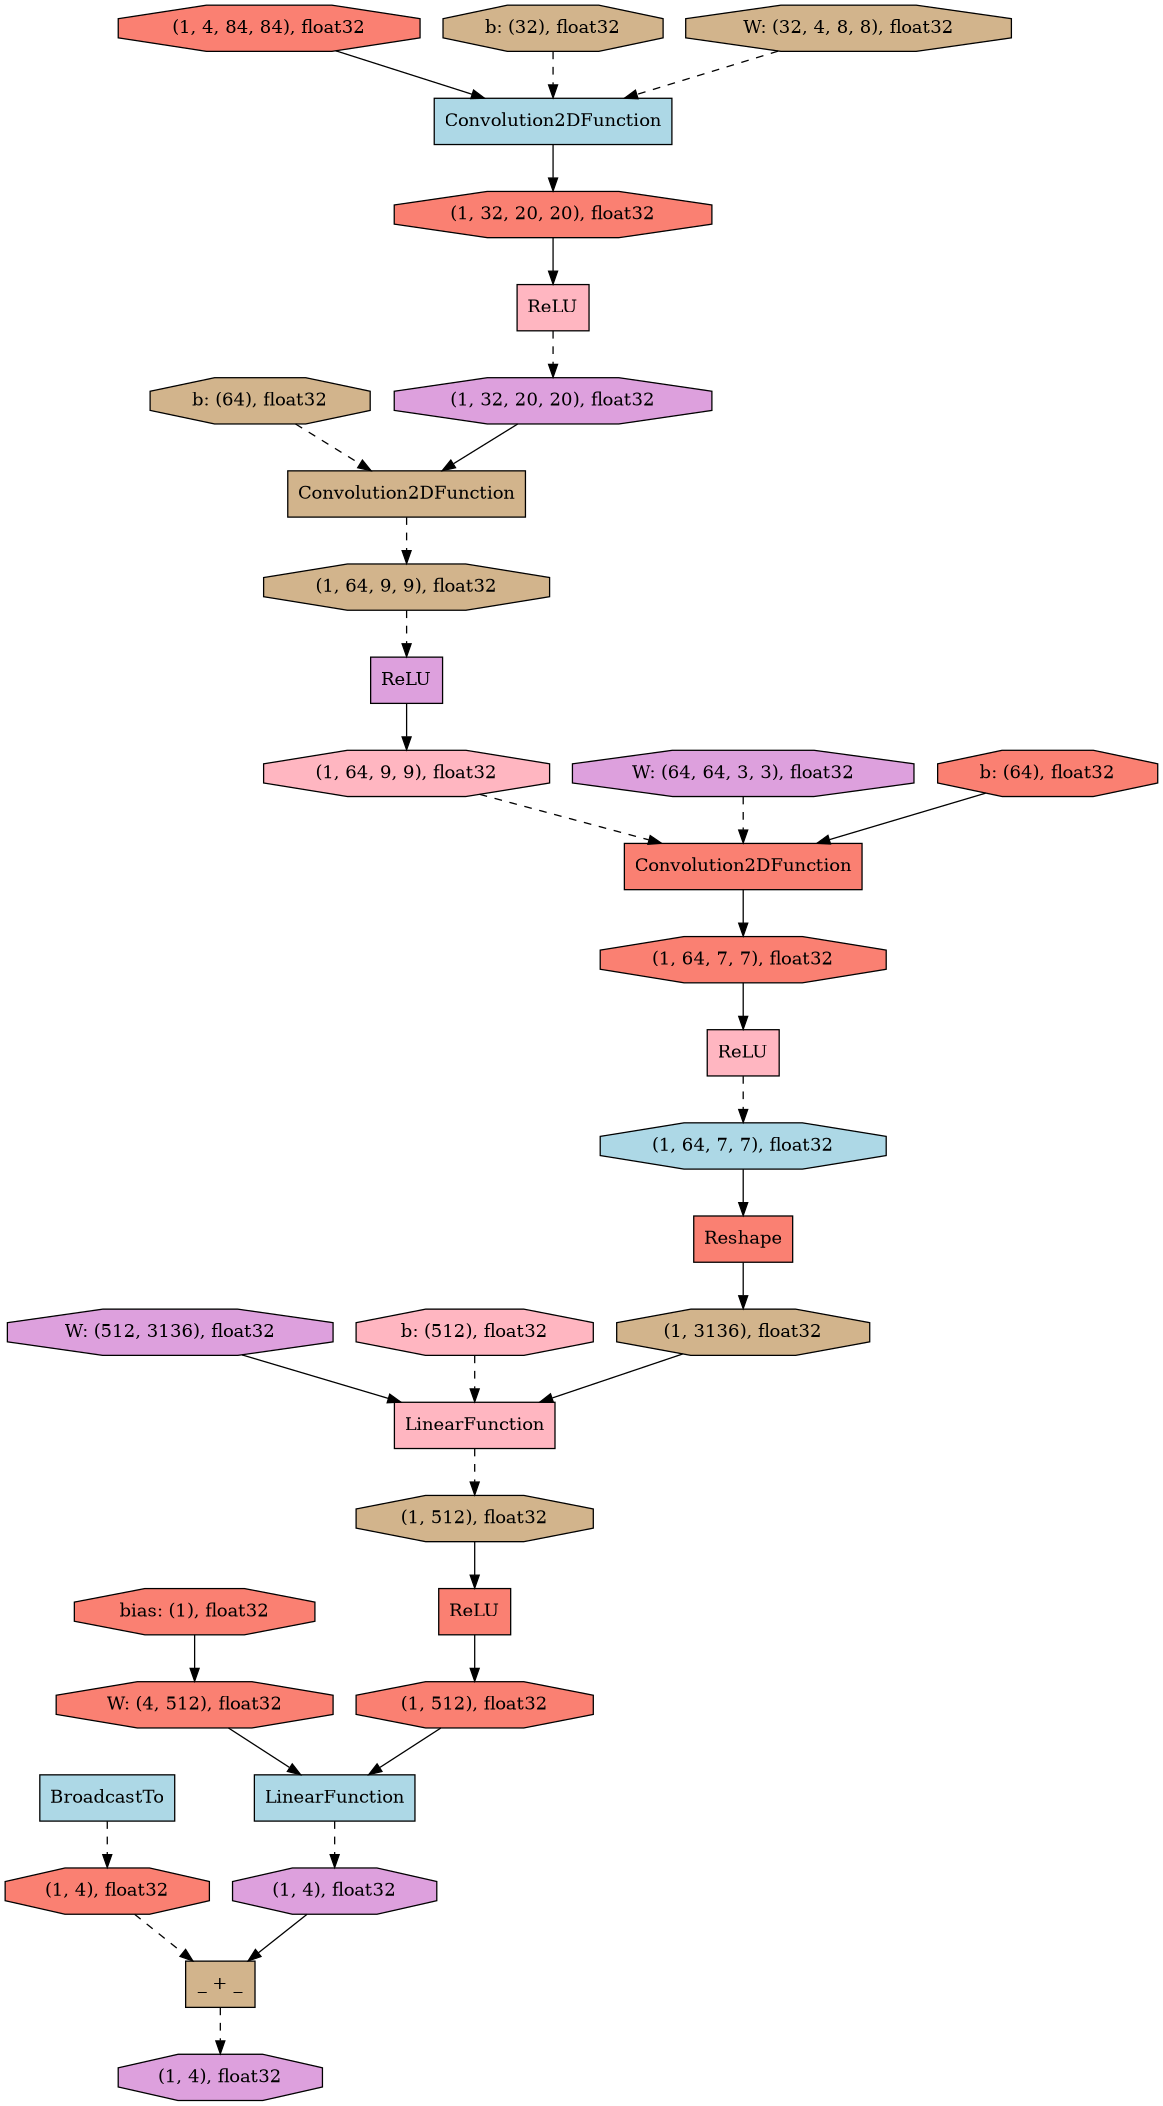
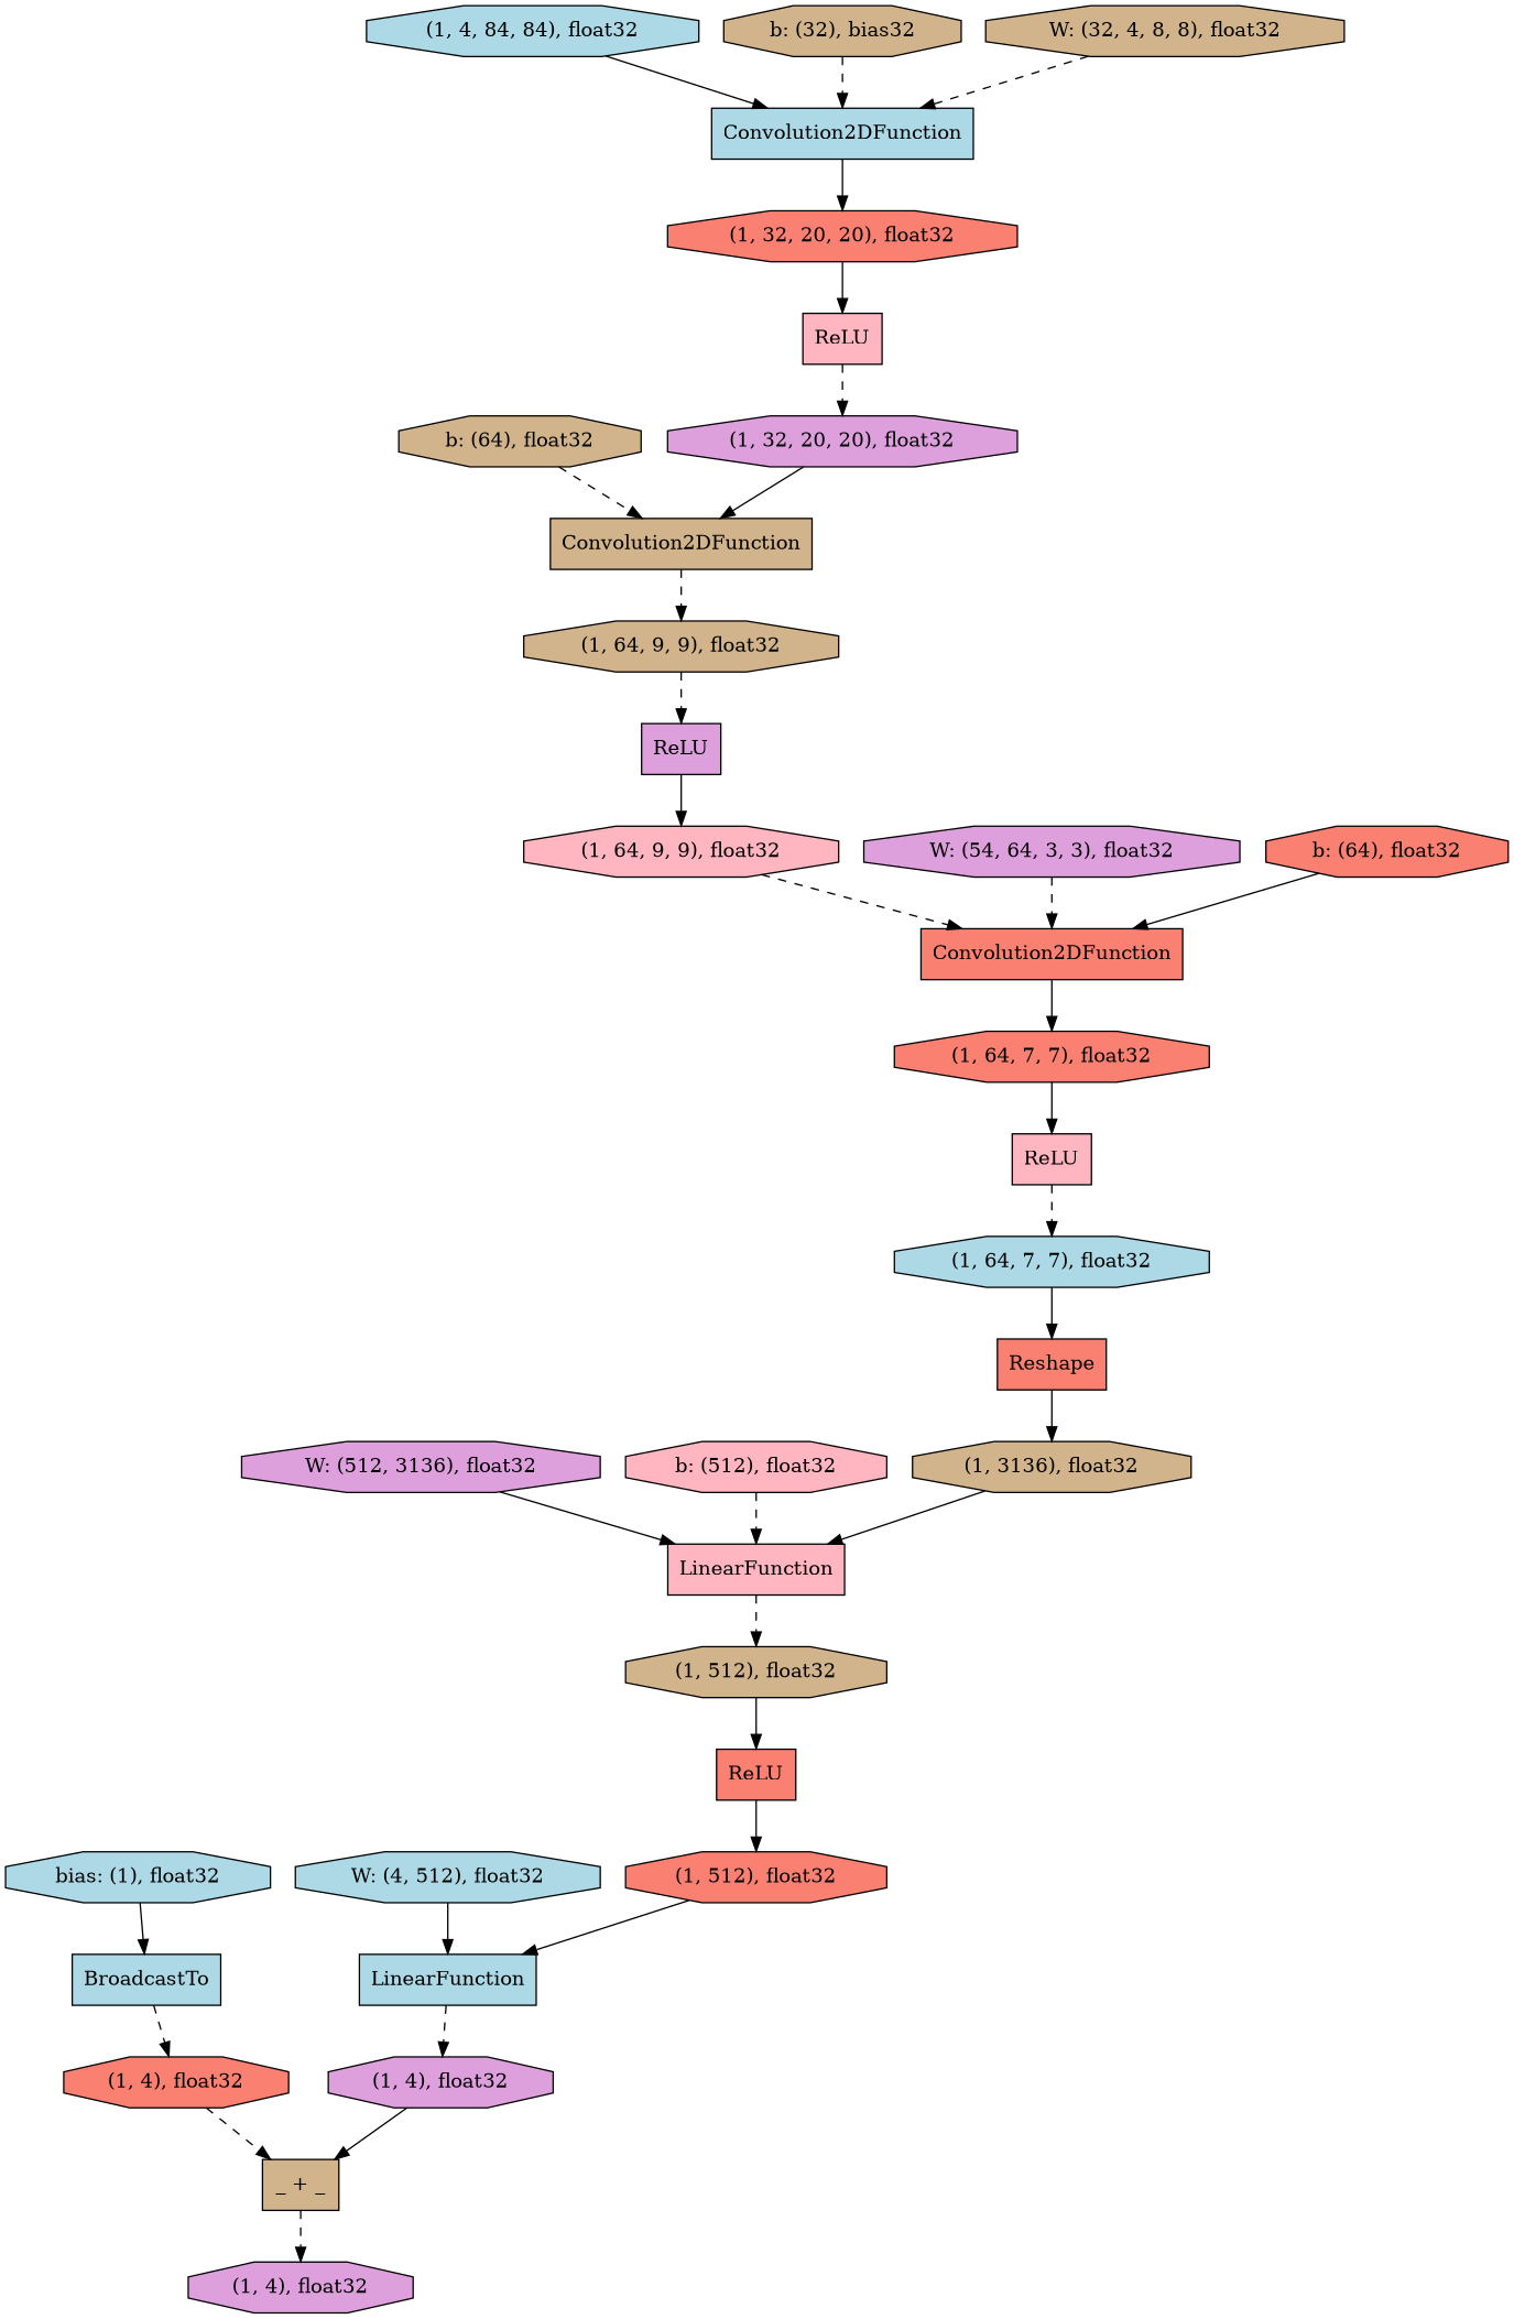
  digraph {
    rankdir=TB
    node [fillcolor=salmon shape=octagon style=filled]
    edge [style=solid]
    n1 [label=Reshape shape=record]
    n2 [fillcolor=tan label="(1, 3136), float32"]
    n3 [fillcolor=lightpink label=LinearFunction shape=record]
    n4 [fillcolor=tan label=Convolution2DFunction shape=record]
    n5 [fillcolor=tan label="(1, 64, 9, 9), float32"]
    n6 [fillcolor=lightpink label="(1, 64, 9, 9), float32"]
    n7 [label=Convolution2DFunction shape=record]
    n8 [label="(1, 64, 7, 7), float32"]
    n9 [fillcolor=lightpink label=ReLU shape=record]
    n10 [fillcolor=lightblue label="(1, 64, 7, 7), float32"]
-   n11 [label="bias: (1), float32"]
+   n11 [fillcolor=lightblue label="bias: (1), float32"]
    n12 [fillcolor=lightblue label=BroadcastTo shape=record]
    n13 [label="(1, 4), float32"]
    n14 [fillcolor=tan label="b: (64), float32"]
    n15 [fillcolor=plum label="(1, 4), float32"]
-   n16 [fillcolor=plum label="W: (64, 64, 3, 3), float32"]
+   n16 [fillcolor=plum label="W: (54, 64, 3, 3), float32"]
    n17 [label="b: (64), float32"]
    n18 [fillcolor=tan label="(1, 512), float32"]
    n19 [label=ReLU shape=record]
    n20 [fillcolor=lightblue label=LinearFunction shape=record]
    n21 [fillcolor=plum label="(1, 4), float32"]
    n22 [fillcolor=tan label="_ + _" shape=record]
    n23 [label="(1, 512), float32"]
    n24 [fillcolor=lightpink label=ReLU shape=record]
    n25 [fillcolor=plum label="(1, 32, 20, 20), float32"]
-   n26 [label="(1, 4, 84, 84), float32"]
+   n26 [fillcolor=lightblue label="(1, 4, 84, 84), float32"]
    n27 [fillcolor=lightblue label=Convolution2DFunction shape=record]
    n28 [label="(1, 32, 20, 20), float32"]
    n29 [fillcolor=plum label="W: (512, 3136), float32"]
    n30 [fillcolor=plum label=ReLU shape=record]
    n31 [fillcolor=lightpink label="b: (512), float32"]
-   n32 [fillcolor=tan label="b: (32), float32"]
+   n32 [fillcolor=tan label="b: (32), bias32"]
    n33 [fillcolor=tan label="W: (32, 4, 8, 8), float32"]
-   n34 [label="W: (4, 512), float32"]
+   n34 [fillcolor=lightblue label="W: (4, 512), float32"]
    n1 -> n2
    n2 -> n3
    n3 -> n18 [style=dashed]
    n4 -> n5 [style=dashed]
    n5 -> n30 [style=dashed]
    n6 -> n7 [style=dashed]
    n7 -> n8
    n8 -> n9
    n9 -> n10 [style=dashed]
    n10 -> n1
-   n11 -> n34
+   n11 -> n12
    n12 -> n13 [style=dashed]
    n13 -> n22 [style=dashed]
    n14 -> n4 [style=dashed]
    n16 -> n7 [style=dashed]
    n17 -> n7
    n18 -> n19
    n19 -> n23
    n20 -> n21 [style=dashed]
    n21 -> n22
    n22 -> n15 [style=dashed]
    n23 -> n20
    n24 -> n25 [style=dashed]
    n25 -> n4
    n26 -> n27
    n27 -> n28
    n28 -> n24
    n29 -> n3
    n30 -> n6
    n31 -> n3 [style=dashed]
    n32 -> n27 [style=dashed]
    n33 -> n27 [style=dashed]
    n34 -> n20
  }
